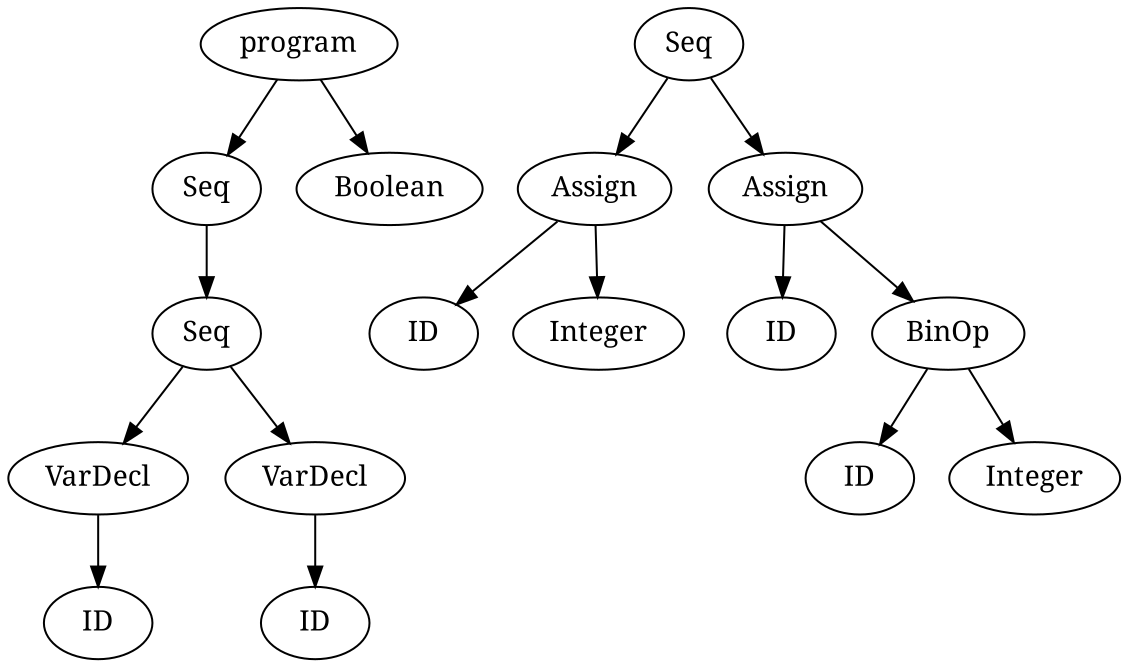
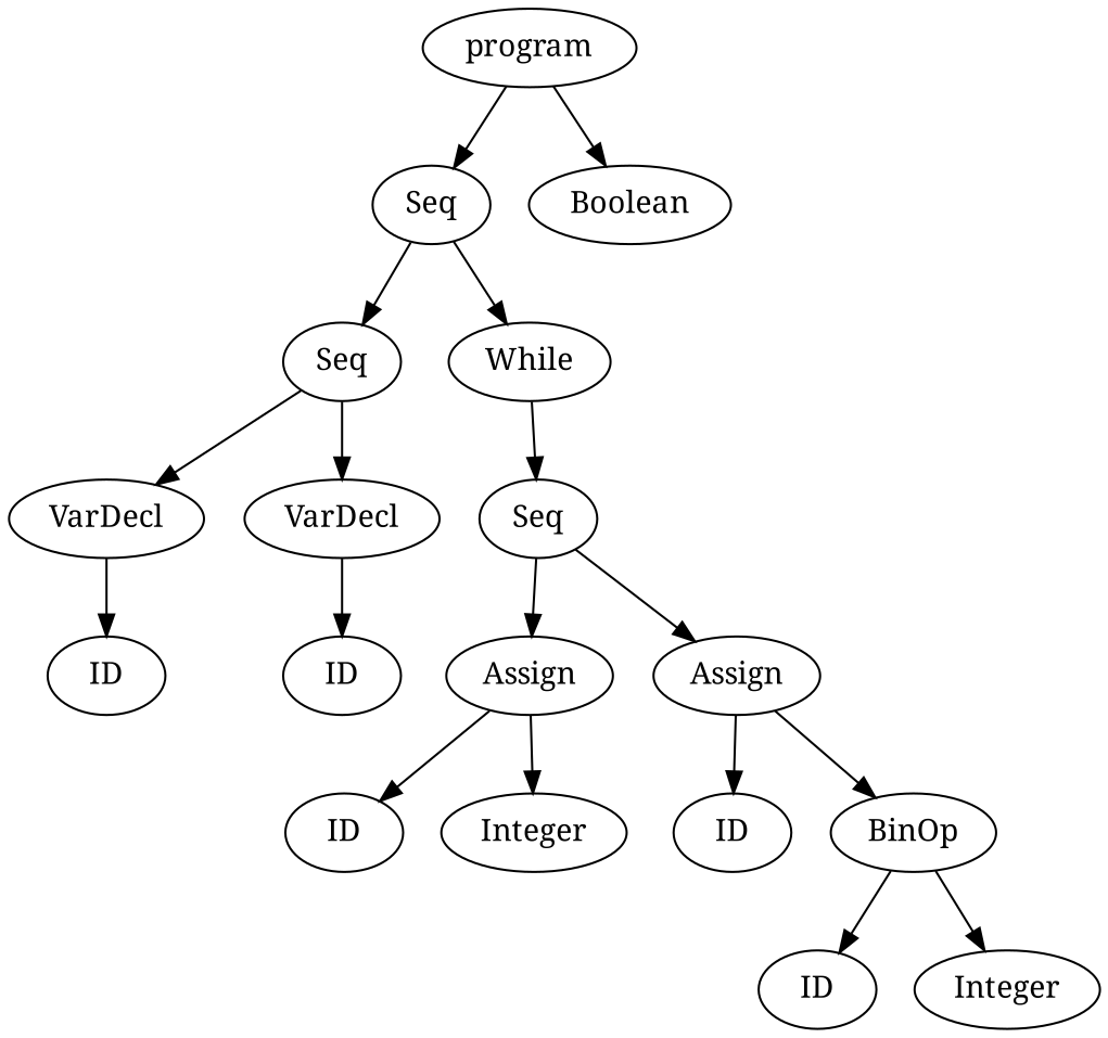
  digraph {
    fontname="Noto Serif"
    node [fontname="Noto Serif"]
    edge [fontname="Noto Serif"]
    n1 [label=program]
    n2 [label=Seq]
    n3 [label=Boolean]
    n4 [label=Seq]
+   n5 [label=While]
    n6 [label=VarDecl]
    n7 [label=VarDecl]
    n8 [label=Seq]
    n9 [label=ID]
    n10 [label=ID]
    n11 [label=Assign]
    n12 [label=Assign]
    n13 [label=ID]
    n14 [label=Integer]
    n15 [label=ID]
    n16 [label=BinOp]
    n17 [label=ID]
    n18 [label=Integer]
    n1 -> n2
    n1 -> n3
    n2 -> n4
+   n2 -> n5
    n4 -> n6
    n4 -> n7
+   n5 -> n8
    n6 -> n9
    n7 -> n10
    n8 -> n11
    n8 -> n12
    n11 -> n13
    n11 -> n14
    n12 -> n15
    n12 -> n16
    n16 -> n17
    n16 -> n18
  }
